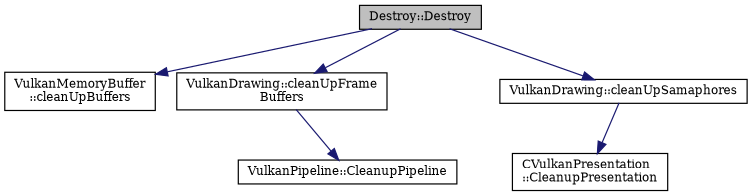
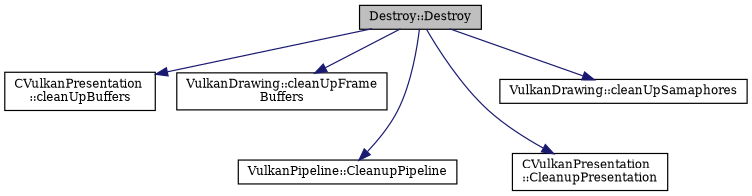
  digraph {
    fontname="DejaVu Serif"
    rankdir=TB
    node [color=black fillcolor=white fontname="DejaVu Serif" fontsize=10 shape=record style=filled]
    edge [color=midnightblue fontname="DejaVu Serif" fontsize=10 labelfontname=Helvetica labelfontsize=10 style=solid]
    n1 [fillcolor=grey75 fontcolor=black height=0.2 label="Destroy::Destroy" width=0.4]
-   n2 [height=0.2 label="VulkanMemoryBuffer\l::cleanUpBuffers" width=0.4]
+   n2 [height=0.2 label="CVulkanPresentation\l::cleanUpBuffers" width=0.4]
    n3 [height=0.2 label="VulkanDrawing::cleanUpFrame\lBuffers" width=0.4]
    n4 [height=0.2 label="VulkanPipeline::CleanupPipeline" width=0.4]
    n5 [height=0.2 label="CVulkanPresentation\l::CleanupPresentation" width=0.4]
    n6 [height=0.2 label="VulkanDrawing::cleanUpSamaphores" width=0.4]
    n1 -> n2
    n1 -> n3
-   n3 -> n4
-   n6 -> n5
+   n1 -> n4
+   n1 -> n5
    n1 -> n6
  }
